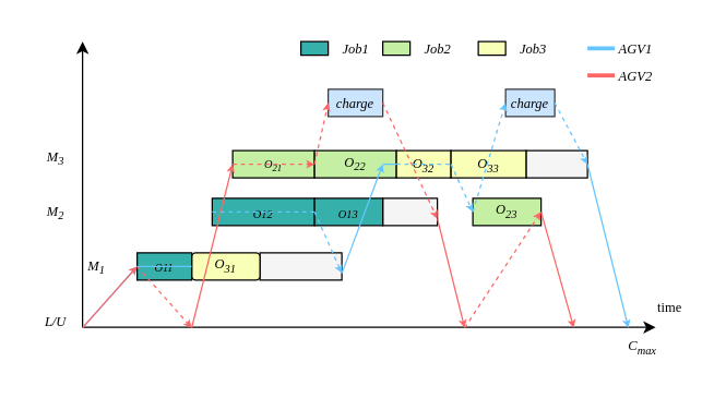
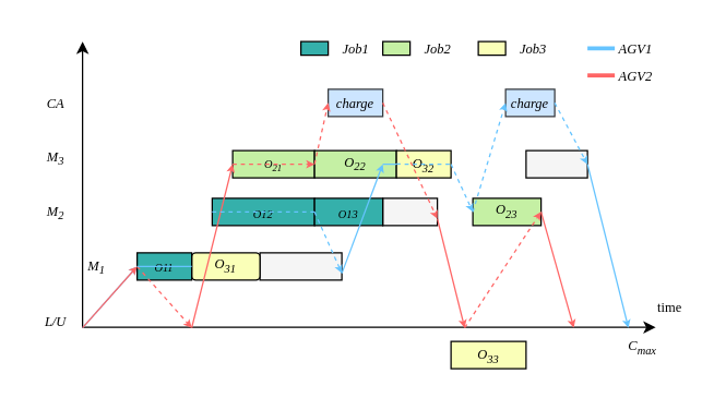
  <mxCell id="0" />
  <mxCell id="1" parent="0" />
  <mxCell id="2" value="" style="rounded=0;whiteSpace=wrap;html=1;fontSize=10;fontFamily=Times New Roman;fontStyle=2;fillColor=#f5f5f5;strokeColor=default;fontColor=#333333;" parent="1" vertex="1"><mxGeometry x="385" y="110" width="45" height="20" as="geometry" /></mxCell>
  <mxCell id="3" value="" style="rounded=0;whiteSpace=wrap;html=1;fontSize=10;fontFamily=Times New Roman;fontStyle=2;fillColor=#f5f5f5;strokeColor=default;fillStyle=solid;fontColor=#333333;" parent="1" vertex="1"><mxGeometry x="280" y="145" width="40" height="20" as="geometry" /></mxCell>
  <mxCell id="4" value="" style="rounded=0;whiteSpace=wrap;html=1;fontFamily=Times New Roman;fontStyle=2;fontSize=10;fillColor=#f5f5f5;strokeColor=default;shadow=0;glass=0;fillStyle=auto;fontColor=#333333;" parent="1" vertex="1"><mxGeometry x="190" y="185" width="60" height="20" as="geometry" /></mxCell>
  <mxCell id="5" value="" style="endArrow=classic;html=1;rounded=0;" parent="1" edge="1"><mxGeometry width="50" height="50" relative="1" as="geometry"><mxPoint x="60" y="239.67" as="sourcePoint" /><mxPoint x="480" y="239.67" as="targetPoint" /></mxGeometry></mxCell>
  <mxCell id="6" value="" style="endArrow=classic;html=1;rounded=0;" parent="1" edge="1"><mxGeometry width="50" height="50" relative="1" as="geometry"><mxPoint x="60" y="240" as="sourcePoint" /><mxPoint x="60" y="30" as="targetPoint" /></mxGeometry></mxCell>
  <mxCell id="7" value="&lt;font style=&quot;font-size: 10px;&quot; face=&quot;Times New Roman&quot;&gt;&lt;i&gt;L/U&lt;/i&gt;&lt;/font&gt;" style="text;html=1;align=center;verticalAlign=middle;resizable=0;points=[];autosize=1;strokeColor=none;fillColor=none;" parent="1" vertex="1"><mxGeometry x="20" y="220" width="40" height="30" as="geometry" /></mxCell>
  <mxCell id="8" value="&lt;i style=&quot;font-family: &amp;quot;Times New Roman&amp;quot;; font-size: 10px;&quot;&gt;M&lt;sub&gt;1&lt;/sub&gt;&lt;/i&gt;" style="text;html=1;align=center;verticalAlign=middle;resizable=0;points=[];autosize=1;strokeColor=none;fillColor=none;" parent="1" vertex="1"><mxGeometry x="50" y="180" width="40" height="30" as="geometry" /></mxCell>
  <mxCell id="9" value="&lt;i style=&quot;font-family: &amp;quot;Times New Roman&amp;quot;; font-size: 10px;&quot;&gt;M&lt;sub&gt;2&lt;/sub&gt;&lt;/i&gt;" style="text;html=1;align=center;verticalAlign=middle;resizable=0;points=[];autosize=1;strokeColor=none;fillColor=none;" parent="1" vertex="1"><mxGeometry x="20" y="140" width="40" height="30" as="geometry" /></mxCell>
+ <mxCell id="10" value="&lt;font face=&quot;Times New Roman&quot;&gt;&lt;span style=&quot;font-size: 10px;&quot;&gt;&lt;i&gt;CA&lt;/i&gt;&lt;/span&gt;&lt;/font&gt;" style="text;html=1;align=center;verticalAlign=middle;resizable=0;points=[];autosize=1;strokeColor=none;fillColor=none;" parent="1" vertex="1"><mxGeometry x="20" y="60" width="40" height="30" as="geometry" /></mxCell>
  <mxCell id="11" value="&lt;span style=&quot;font-size: 8.333px;&quot;&gt;O&lt;sub&gt;21&lt;/sub&gt;&lt;/span&gt;" style="rounded=0;whiteSpace=wrap;html=1;fontSize=10;fontStyle=2;fontFamily=Times New Roman;fillColor=#C5F0A4;strokeColor=default;" parent="1" vertex="1"><mxGeometry x="170" y="110" width="60" height="20" as="geometry" /></mxCell>
  <mxCell id="12" value="&lt;sub&gt;&lt;span&gt;O&lt;/span&gt;12&lt;/sub&gt;" style="rounded=0;whiteSpace=wrap;html=1;fontSize=10;fontFamily=Times New Roman;fontStyle=2;fillColor=#35B0AB;strokeColor=default;" parent="1" vertex="1"><mxGeometry x="155" y="145" width="75" height="20" as="geometry" /></mxCell>
  <mxCell id="13" value="O&lt;sub&gt;22&lt;/sub&gt;" style="rounded=0;whiteSpace=wrap;html=1;fontSize=10;fontStyle=2;fontFamily=Times New Roman;fillColor=#C5F0A4;strokeColor=default;" parent="1" vertex="1"><mxGeometry x="230" y="110" width="60" height="20" as="geometry" /></mxCell>
  <mxCell id="14" value="&lt;font&gt;O&lt;sub&gt;31&lt;/sub&gt;&lt;/font&gt;" style="whiteSpace=wrap;html=1;fontFamily=Times New Roman;fillColor=#FAFFB8;strokeColor=default;fontStyle=2;fontSize=10;rounded=1;" parent="1" vertex="1"><mxGeometry x="140" y="185" width="50" height="20" as="geometry" /></mxCell>
  <mxCell id="15" value="charge" style="rounded=0;whiteSpace=wrap;html=1;fontFamily=Times New Roman;fontStyle=2;fontSize=10;fillColor=#cce5ff;strokeColor=#36393d;" parent="1" vertex="1"><mxGeometry x="240" y="65" width="40" height="20" as="geometry" /></mxCell>
  <mxCell id="16" value="charge" style="rounded=0;whiteSpace=wrap;html=1;fontFamily=Times New Roman;fontStyle=2;fontSize=10;fillColor=#cce5ff;strokeColor=#36393d;" parent="1" vertex="1"><mxGeometry x="370" y="65" width="36" height="20" as="geometry" /></mxCell>
  <mxCell id="17" value="&lt;font style=&quot;font-size: 10px;&quot;&gt;&lt;i&gt;O&lt;sub style=&quot;&quot;&gt;32&lt;/sub&gt;&lt;/i&gt;&lt;/font&gt;" style="rounded=0;whiteSpace=wrap;html=1;fontFamily=Times New Roman;fillColor=#FAFFB8;strokeColor=default;" parent="1" vertex="1"><mxGeometry x="290" y="110" width="40" height="20" as="geometry" /></mxCell>
  <mxCell id="18" value="" style="endArrow=classic;html=1;rounded=0;entryX=0;entryY=0.5;entryDx=0;entryDy=0;strokeColor=light-dark(#66c4ff, #004a4a);endSize=3;" parent="1" target="20" edge="1"><mxGeometry width="50" height="50" relative="1" as="geometry"><mxPoint x="60" y="240" as="sourcePoint" /><mxPoint x="120" y="160" as="targetPoint" /></mxGeometry></mxCell>
  <mxCell id="19" value="" style="rounded=0;whiteSpace=wrap;html=1;fontSize=10;fontFamily=Times New Roman;fontStyle=2;fillColor=#35B0AB;strokeColor=default;" parent="1" vertex="1"><mxGeometry x="220" y="30" width="20" height="10" as="geometry" /></mxCell>
  <mxCell id="20" value="&lt;span style=&quot;font-size: 8.333px;&quot;&gt;O&lt;/span&gt;&lt;span style=&quot;font-size: 8.333px;&quot;&gt;11&lt;/span&gt;" style="rounded=0;whiteSpace=wrap;html=1;fontSize=10;fontFamily=Times New Roman;fontStyle=2;fillColor=#35B0AB;strokeColor=default;" parent="1" vertex="1"><mxGeometry x="100" y="185" width="40" height="20" as="geometry" /></mxCell>
  <mxCell id="21" value="" style="rounded=0;whiteSpace=wrap;html=1;fontSize=10;fontStyle=2;fontFamily=Times New Roman;fillColor=#C5F0A4;strokeColor=default;" parent="1" vertex="1"><mxGeometry x="280" y="30" width="20" height="10" as="geometry" /></mxCell>
  <mxCell id="22" value="" style="rounded=0;whiteSpace=wrap;html=1;fontFamily=Times New Roman;fillColor=#FAFFB8;strokeColor=default;" parent="1" vertex="1"><mxGeometry x="350" y="30" width="20" height="10" as="geometry" /></mxCell>
  <mxCell id="23" value="" style="endArrow=none;html=1;rounded=0;strokeColor=light-dark(#66c4ff, #004a4a);jumpSize=6;endSize=3;startFill=0;strokeWidth=3;" parent="1" edge="1"><mxGeometry width="50" height="50" relative="1" as="geometry"><mxPoint x="430" y="35" as="sourcePoint" /><mxPoint x="450" y="35" as="targetPoint" /></mxGeometry></mxCell>
  <mxCell id="24" value="" style="endArrow=none;html=1;rounded=0;strokeColor=#FF6666;endSize=3;fillColor=#fad9d5;exitX=1;exitY=0.5;exitDx=0;exitDy=0;strokeWidth=3;startFill=0;" parent="1" edge="1"><mxGeometry width="50" height="50" relative="1" as="geometry"><mxPoint x="430" y="54.83" as="sourcePoint" /><mxPoint x="450" y="54.83" as="targetPoint" /></mxGeometry></mxCell>
  <mxCell id="25" value="AGV1" style="text;html=1;align=center;verticalAlign=middle;resizable=0;points=[];autosize=1;strokeColor=none;fillColor=none;fontSize=10;fontFamily=Times New Roman;fontStyle=2" parent="1" vertex="1"><mxGeometry x="440" y="20" width="50" height="30" as="geometry" /></mxCell>
  <mxCell id="26" value="AGV2" style="text;html=1;align=center;verticalAlign=middle;resizable=0;points=[];autosize=1;strokeColor=none;fillColor=none;fontSize=10;fontFamily=Times New Roman;fontStyle=2" parent="1" vertex="1"><mxGeometry x="440" y="40" width="50" height="30" as="geometry" /></mxCell>
  <mxCell id="27" value="Job1" style="text;html=1;align=center;verticalAlign=middle;resizable=0;points=[];autosize=1;strokeColor=none;fillColor=none;fontSize=10;fontFamily=Times New Roman;fontStyle=2" parent="1" vertex="1"><mxGeometry x="240" y="20" width="40" height="30" as="geometry" /></mxCell>
  <mxCell id="28" value="Job2" style="text;html=1;align=center;verticalAlign=middle;resizable=0;points=[];autosize=1;strokeColor=none;fillColor=none;fontSize=10;fontFamily=Times New Roman;fontStyle=2" parent="1" vertex="1"><mxGeometry x="300" y="20" width="40" height="30" as="geometry" /></mxCell>
  <mxCell id="29" value="Job3" style="text;html=1;align=center;verticalAlign=middle;resizable=0;points=[];autosize=1;strokeColor=none;fillColor=none;fontSize=10;fontFamily=Times New Roman;fontStyle=2" parent="1" vertex="1"><mxGeometry x="370" y="20" width="40" height="30" as="geometry" /></mxCell>
  <mxCell id="30" value="" style="endArrow=classic;html=1;rounded=0;strokeColor=#FF6666;endSize=3;fillColor=#fad9d5;entryX=0;entryY=0.5;entryDx=0;entryDy=0;dashed=1;exitX=0;exitY=0.5;exitDx=0;exitDy=0;" parent="1" source="13" target="15" edge="1"><mxGeometry width="50" height="50" relative="1" as="geometry"><mxPoint x="110" y="115" as="sourcePoint" /><mxPoint x="140" y="-5" as="targetPoint" /></mxGeometry></mxCell>
  <mxCell id="31" value="time" style="text;html=1;align=center;verticalAlign=middle;resizable=0;points=[];autosize=1;strokeColor=none;fillColor=none;fontSize=10;fontFamily=Times New Roman;fontStyle=0" parent="1" vertex="1"><mxGeometry x="470" y="210" width="40" height="30" as="geometry" /></mxCell>
  <mxCell id="32" value="C&lt;sub&gt;max&lt;/sub&gt;" style="text;html=1;align=center;verticalAlign=middle;resizable=0;points=[];autosize=1;strokeColor=none;fillColor=none;fontSize=10;fontFamily=Times New Roman;fontStyle=2" parent="1" vertex="1"><mxGeometry x="450" y="240" width="40" height="30" as="geometry" /></mxCell>
  <mxCell id="33" value="" style="endArrow=classic;html=1;rounded=0;strokeColor=#FF6666;endSize=3;fillColor=#fad9d5;entryX=0;entryY=0.5;entryDx=0;entryDy=0;" parent="1" target="20" edge="1"><mxGeometry width="50" height="50" relative="1" as="geometry"><mxPoint x="60" y="240" as="sourcePoint" /><mxPoint x="100" y="200" as="targetPoint" /></mxGeometry></mxCell>
  <mxCell id="34" value="" style="endArrow=classic;html=1;rounded=0;strokeColor=#FF6666;endSize=3;fillColor=#fad9d5;entryX=0;entryY=0.5;entryDx=0;entryDy=0;" parent="1" target="11" edge="1"><mxGeometry width="50" height="50" relative="1" as="geometry"><mxPoint x="140" y="240" as="sourcePoint" /><mxPoint x="190" y="310" as="targetPoint" /></mxGeometry></mxCell>
  <mxCell id="35" value="&lt;i style=&quot;font-family: &amp;quot;Times New Roman&amp;quot;; font-size: 10px;&quot;&gt;M&lt;sub&gt;3&lt;/sub&gt;&lt;/i&gt;" style="text;html=1;align=center;verticalAlign=middle;resizable=0;points=[];autosize=1;strokeColor=none;fillColor=none;" parent="1" vertex="1"><mxGeometry x="20" y="100" width="40" height="30" as="geometry" /></mxCell>
  <mxCell id="36" value="O&lt;sub&gt;23&lt;/sub&gt;" style="rounded=0;whiteSpace=wrap;html=1;fontSize=10;fontStyle=2;fontFamily=Times New Roman;fillColor=#C5F0A4;strokeColor=default;" parent="1" vertex="1"><mxGeometry x="346" y="145" width="50" height="20" as="geometry" /></mxCell>
- <mxCell id="37" value="&lt;font style=&quot;font-size: 10px;&quot;&gt;&lt;i&gt;O&lt;sub style=&quot;&quot;&gt;33&lt;/sub&gt;&lt;/i&gt;&lt;/font&gt;" style="rounded=0;whiteSpace=wrap;html=1;fontFamily=Times New Roman;fillColor=#FAFFB8;strokeColor=default;" parent="1" vertex="1"><mxGeometry x="330" y="110" width="55" height="20" as="geometry" /></mxCell>
+ <mxCell id="37" value="&lt;font style=&quot;font-size: 10px;&quot;&gt;&lt;i&gt;O&lt;sub style=&quot;&quot;&gt;33&lt;/sub&gt;&lt;/i&gt;&lt;/font&gt;" style="rounded=0;whiteSpace=wrap;html=1;fontFamily=Times New Roman;fillColor=#FAFFB8;strokeColor=default;" parent="1" vertex="1"><mxGeometry x="330" y="250" width="55" height="20" as="geometry" /></mxCell>
  <mxCell id="38" value="" style="endArrow=classic;html=1;rounded=0;strokeColor=#FF6666;endSize=3;fillColor=#fad9d5;dashed=1;exitX=0;exitY=0.5;exitDx=0;exitDy=0;" parent="1" source="20" edge="1"><mxGeometry width="50" height="50" relative="1" as="geometry"><mxPoint x="95" y="225" as="sourcePoint" /><mxPoint x="140" y="240" as="targetPoint" /></mxGeometry></mxCell>
  <mxCell id="39" value="" style="endArrow=classic;html=1;rounded=0;strokeColor=#FF6666;endSize=3;fillColor=#fad9d5;" parent="1" edge="1"><mxGeometry width="50" height="50" relative="1" as="geometry"><mxPoint x="320" y="160" as="sourcePoint" /><mxPoint x="340" y="240" as="targetPoint" /></mxGeometry></mxCell>
  <mxCell id="40" value="" style="endArrow=classic;html=1;rounded=0;strokeColor=light-dark(#66c4ff, #004a4a);jumpSize=6;endSize=3;exitX=1;exitY=0.5;exitDx=0;exitDy=0;dashed=1;" parent="1" source="16" edge="1"><mxGeometry width="50" height="50" relative="1" as="geometry"><mxPoint x="330" y="70" as="sourcePoint" /><mxPoint x="430" y="120" as="targetPoint" /></mxGeometry></mxCell>
  <mxCell id="41" value="&lt;sub&gt;&lt;span&gt;O&lt;/span&gt;13&lt;/sub&gt;" style="rounded=0;whiteSpace=wrap;html=1;fontSize=10;fontFamily=Times New Roman;fontStyle=2;fillColor=#35B0AB;strokeColor=default;" parent="1" vertex="1"><mxGeometry x="230" y="145" width="50" height="20" as="geometry" /></mxCell>
  <mxCell id="42" value="" style="endArrow=classic;html=1;rounded=0;strokeColor=#FF6666;endSize=3;fillColor=#fad9d5;dashed=1;entryX=1;entryY=0.5;entryDx=0;entryDy=0;" parent="1" target="36" edge="1"><mxGeometry width="50" height="50" relative="1" as="geometry"><mxPoint x="340" y="240" as="sourcePoint" /><mxPoint x="360" y="200" as="targetPoint" /></mxGeometry></mxCell>
  <mxCell id="43" value="" style="endArrow=none;html=1;rounded=0;strokeColor=light-dark(#66c4ff, #004a4a);jumpSize=6;endSize=3;entryX=0;entryY=0.5;entryDx=0;entryDy=0;exitX=0;exitY=0.5;exitDx=0;exitDy=0;startFill=0;flowAnimation=0;" parent="1" source="20" target="14" edge="1"><mxGeometry width="50" height="50" relative="1" as="geometry"><mxPoint x="190" y="310" as="sourcePoint" /><mxPoint x="205" y="270" as="targetPoint" /></mxGeometry></mxCell>
  <mxCell id="44" value="" style="endArrow=classic;html=1;rounded=0;strokeColor=#FF6666;endSize=3;fillColor=#fad9d5;exitX=1;exitY=0.5;exitDx=0;exitDy=0;" parent="1" source="36" edge="1"><mxGeometry width="50" height="50" relative="1" as="geometry"><mxPoint x="370" y="200" as="sourcePoint" /><mxPoint x="420" y="240" as="targetPoint" /></mxGeometry></mxCell>
  <mxCell id="45" value="" style="endArrow=classic;html=1;rounded=0;strokeColor=#FF6666;endSize=3;fillColor=#fad9d5;entryX=0;entryY=0.5;entryDx=0;entryDy=0;dashed=1;exitX=0;exitY=0.5;exitDx=0;exitDy=0;" parent="1" source="11" target="13" edge="1"><mxGeometry width="50" height="50" relative="1" as="geometry"><mxPoint x="240" y="130" as="sourcePoint" /><mxPoint x="250" y="85" as="targetPoint" /></mxGeometry></mxCell>
  <mxCell id="46" value="" style="endArrow=none;html=1;rounded=0;strokeColor=light-dark(#66c4ff, #004a4a);jumpSize=6;endSize=3;entryX=1;entryY=0.5;entryDx=0;entryDy=0;exitX=0;exitY=0.5;exitDx=0;exitDy=0;startFill=0;flowAnimation=0;dashed=1;" parent="1" source="12" target="12" edge="1"><mxGeometry width="50" height="50" relative="1" as="geometry"><mxPoint x="210" y="194.83" as="sourcePoint" /><mxPoint x="250" y="194.83" as="targetPoint" /></mxGeometry></mxCell>
  <mxCell id="47" value="" style="endArrow=classic;html=1;rounded=0;strokeColor=light-dark(#66c4ff, #004a4a);jumpSize=6;endSize=3;" parent="1" edge="1"><mxGeometry width="50" height="50" relative="1" as="geometry"><mxPoint x="250" y="200" as="sourcePoint" /><mxPoint x="280" y="120" as="targetPoint" /></mxGeometry></mxCell>
  <mxCell id="48" value="" style="endArrow=classic;html=1;rounded=0;strokeColor=light-dark(#66c4ff, #004a4a);jumpSize=6;endSize=3;exitX=1;exitY=0.5;exitDx=0;exitDy=0;dashed=1;" parent="1" source="12" edge="1"><mxGeometry width="50" height="50" relative="1" as="geometry"><mxPoint x="196" y="195" as="sourcePoint" /><mxPoint x="250" y="200" as="targetPoint" /></mxGeometry></mxCell>
  <mxCell id="49" value="" style="endArrow=none;html=1;rounded=0;strokeColor=light-dark(#66c4ff, #004a4a);jumpSize=6;endSize=3;entryX=0;entryY=0.5;entryDx=0;entryDy=0;startFill=0;flowAnimation=0;exitX=0.833;exitY=0.5;exitDx=0;exitDy=0;exitPerimeter=0;" parent="1" source="13" target="17" edge="1"><mxGeometry width="50" height="50" relative="1" as="geometry"><mxPoint x="280" y="120" as="sourcePoint" /><mxPoint x="294" y="119.9" as="targetPoint" /></mxGeometry></mxCell>
  <mxCell id="50" value="" style="endArrow=none;html=1;rounded=0;strokeColor=light-dark(#66c4ff, #004a4a);jumpSize=6;endSize=3;entryX=1;entryY=0.5;entryDx=0;entryDy=0;startFill=0;flowAnimation=0;exitX=0.833;exitY=0.5;exitDx=0;exitDy=0;exitPerimeter=0;dashed=1;" parent="1" target="17" edge="1"><mxGeometry width="50" height="50" relative="1" as="geometry"><mxPoint x="290" y="119.89" as="sourcePoint" /><mxPoint x="300" y="119.89" as="targetPoint" /></mxGeometry></mxCell>
  <mxCell id="51" value="" style="endArrow=classic;html=1;rounded=0;strokeColor=light-dark(#66c4ff, #004a4a);jumpSize=6;endSize=3;entryX=0;entryY=0.5;entryDx=0;entryDy=0;exitX=1;exitY=0.5;exitDx=0;exitDy=0;dashed=1;" parent="1" source="17" target="36" edge="1"><mxGeometry width="50" height="50" relative="1" as="geometry"><mxPoint x="310" y="80" as="sourcePoint" /><mxPoint x="290" y="130" as="targetPoint" /></mxGeometry></mxCell>
  <mxCell id="52" value="" style="endArrow=classic;html=1;rounded=0;strokeColor=#FF6666;endSize=3;fillColor=#fad9d5;dashed=1;exitX=1;exitY=0.5;exitDx=0;exitDy=0;" parent="1" source="15" edge="1"><mxGeometry width="50" height="50" relative="1" as="geometry"><mxPoint x="340" y="250" as="sourcePoint" /><mxPoint x="320" y="160" as="targetPoint" /></mxGeometry></mxCell>
  <mxCell id="53" value="" style="endArrow=classic;html=1;rounded=0;strokeColor=light-dark(#66c4ff, #004a4a);jumpSize=6;endSize=3;" parent="1" edge="1"><mxGeometry width="50" height="50" relative="1" as="geometry"><mxPoint x="430" y="120" as="sourcePoint" /><mxPoint x="460" y="240" as="targetPoint" /></mxGeometry></mxCell>
  <mxCell id="54" value="" style="endArrow=classic;html=1;rounded=0;strokeColor=light-dark(#66c4ff, #004a4a);jumpSize=6;endSize=3;exitX=0;exitY=0.5;exitDx=0;exitDy=0;dashed=1;entryX=0;entryY=0.5;entryDx=0;entryDy=0;" parent="1" source="36" target="16" edge="1"><mxGeometry width="50" height="50" relative="1" as="geometry"><mxPoint x="431" y="85" as="sourcePoint" /><mxPoint x="480" y="140" as="targetPoint" /></mxGeometry></mxCell>
